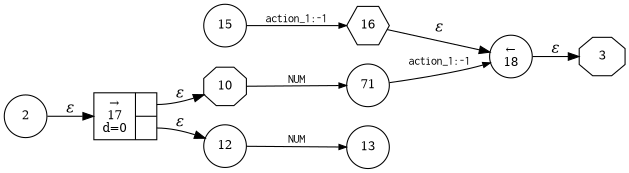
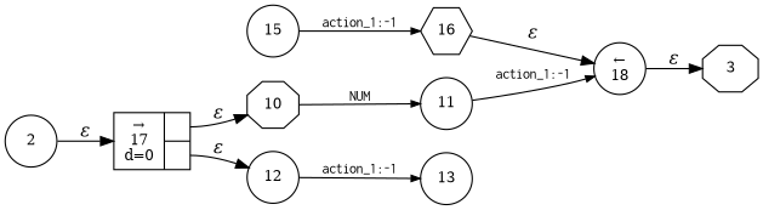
  digraph {
    rankdir=LR
    node [fixedsize=true fontsize=11 shape=circle peripheries=1]
    edge [fontname="Times-Italic"]
    n1 [label=3 shape=octagon width=.6 peripheries=""]
    n2 [label=16 shape=hexagon width=.55]
    n3 [label="&larr;\n18" width=.55]
    n4 [fixedsize=false label="{&rarr;\n17\nd=0|{<p0>|<p1>}}" shape=record]
    n5 [label=10 shape=octagon width=.55]
    n6 [label=12 width=.55]
-   n7 [label=71 width=.55]
+   n7 [label=11 width=.55]
    n8 [label=13 width=.55]
    n9 [label=2 width=.55]
    n10 [label=15 width=.55]
    n2 -> n3 [label="&epsilon;"]
    n3 -> n1 [label="&epsilon;"]
    n4 -> n5 [label="&epsilon;" tailport=p0]
    n4 -> n6 [label="&epsilon;" tailport=p1]
    n5 -> n7 [arrowhead=normal arrowsize=.7 fontname=Courier fontsize=11 label=NUM]
-   n6 -> n8 [arrowhead=normal arrowsize=.7 fontname=Courier fontsize=11 label=NUM]
+   n6 -> n8 [arrowhead=normal arrowsize=.7 fontname=Courier fontsize=11 label="action_1:-1"]
    n7 -> n3 [arrowhead=normal arrowsize=.7 fontname=Courier fontsize=11 label="action_1:-1"]
    n9 -> n4 [label="&epsilon;"]
    n10 -> n2 [arrowhead=normal arrowsize=.7 fontname=Courier fontsize=11 label="action_1:-1"]
  }
